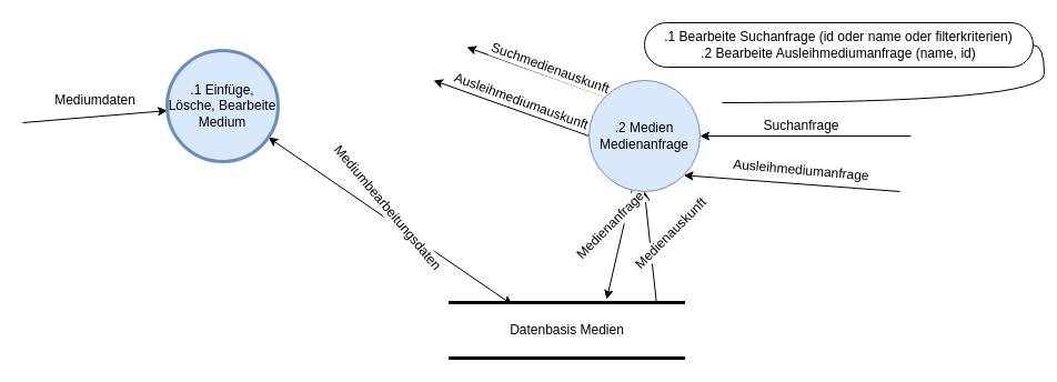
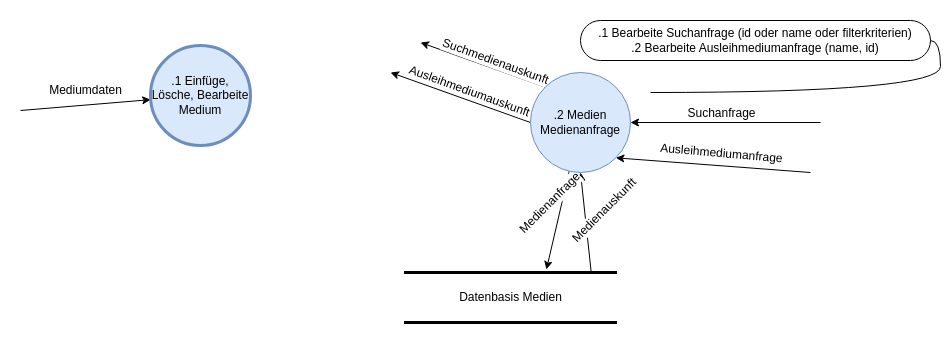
  <mxCell id="0" />
  <mxCell id="1" parent="0" />
- <mxCell id="2" style="rounded=0;orthogonalLoop=1;jettySize=auto;html=1;entryX=0.267;entryY=0.04;entryDx=0;entryDy=0;entryPerimeter=0;startArrow=classic;startFill=1;" edge="1" parent="1" source="6" target="9"><mxGeometry relative="1" as="geometry" /></mxCell>
- <mxCell id="3" value="Mediumbearbeitungsdaten" style="text;html=1;align=center;verticalAlign=middle;resizable=0;points=[];;labelBackgroundColor=#ffffff;rotation=50;" vertex="1" connectable="0" parent="2"><mxGeometry x="-0.212" y="1" relative="1" as="geometry"><mxPoint x="21" y="4" as="offset" /></mxGeometry></mxCell>
  <mxCell id="4" style="edgeStyle=none;rounded=0;orthogonalLoop=1;jettySize=auto;html=1;startArrow=classic;startFill=1;endArrow=none;endFill=0;" edge="1" parent="1" source="6"><mxGeometry relative="1" as="geometry"><mxPoint x="20" y="110" as="targetPoint" /></mxGeometry></mxCell>
  <mxCell id="5" value="Mediumdaten" style="text;html=1;align=center;verticalAlign=middle;resizable=0;points=[];;labelBackgroundColor=#ffffff;" vertex="1" connectable="0" parent="4"><mxGeometry x="0.467" y="1" relative="1" as="geometry"><mxPoint x="30" y="-19" as="offset" /></mxGeometry></mxCell>
  <mxCell id="6" value=".1 Einfüge, Lösche, Bearbeite Medium" style="ellipse;whiteSpace=wrap;html=1;aspect=fixed;fillColor=#dae8fc;strokeColor=#6c8ebf;strokeWidth=3;" vertex="1" parent="1"><mxGeometry x="150" y="45" width="100" height="100" as="geometry" /></mxCell>
  <mxCell id="7" style="edgeStyle=none;rounded=0;orthogonalLoop=1;jettySize=auto;html=1;exitX=0.886;exitY=0.06;exitDx=0;exitDy=0;entryX=0.5;entryY=1;entryDx=0;entryDy=0;startArrow=none;startFill=0;exitPerimeter=0;" edge="1" parent="1" source="9" target="20"><mxGeometry relative="1" as="geometry" /></mxCell>
  <mxCell id="8" value="Medienauskunft" style="text;html=1;align=center;verticalAlign=middle;resizable=0;points=[];;labelBackgroundColor=#ffffff;rotation=-45;" vertex="1" connectable="0" parent="7"><mxGeometry x="-0.441" y="-2" relative="1" as="geometry"><mxPoint x="13.5" y="-35.5" as="offset" /></mxGeometry></mxCell>
  <mxCell id="9" value="Datenbasis Medien" style="html=1;dashed=0;whitespace=wrap;shape=partialRectangle;right=0;left=0;fillColor=#FFFFFF;strokeColor=#000000;strokeWidth=3;" vertex="1" parent="1"><mxGeometry x="405" y="272" width="210" height="50" as="geometry" /></mxCell>
  <mxCell id="10" style="edgeStyle=none;rounded=0;orthogonalLoop=1;jettySize=auto;html=1;entryX=0.671;entryY=-0.06;entryDx=0;entryDy=0;entryPerimeter=0;" edge="1" parent="1" source="20" target="9"><mxGeometry relative="1" as="geometry" /></mxCell>
  <mxCell id="11" value="Medienanfrage" style="text;html=1;align=center;verticalAlign=middle;resizable=0;points=[];;labelBackgroundColor=#ffffff;rotation=-45;" vertex="1" connectable="0" parent="10"><mxGeometry x="-0.3" y="1" relative="1" as="geometry"><mxPoint x="-13.5" y="-2.5" as="offset" /></mxGeometry></mxCell>
  <mxCell id="12" style="edgeStyle=none;rounded=0;orthogonalLoop=1;jettySize=auto;html=1;exitX=1;exitY=0.5;exitDx=0;exitDy=0;startArrow=classic;startFill=1;endArrow=none;endFill=0;" edge="1" parent="1" source="20"><mxGeometry relative="1" as="geometry"><mxPoint x="820" y="122" as="targetPoint" /></mxGeometry></mxCell>
  <mxCell id="13" value="Suchanfrage" style="text;html=1;align=center;verticalAlign=middle;resizable=0;points=[];;labelBackgroundColor=#ffffff;" vertex="1" connectable="0" parent="12"><mxGeometry x="-0.274" y="-1" relative="1" as="geometry"><mxPoint x="21" y="-11" as="offset" /></mxGeometry></mxCell>
  <mxCell id="14" style="edgeStyle=none;rounded=0;orthogonalLoop=1;jettySize=auto;html=1;exitX=1;exitY=1;exitDx=0;exitDy=0;startArrow=classic;startFill=1;endArrow=none;endFill=0;" edge="1" parent="1" source="20"><mxGeometry relative="1" as="geometry"><mxPoint x="810" y="172" as="targetPoint" /></mxGeometry></mxCell>
  <mxCell id="15" value="Ausleihmediumanfrage" style="text;html=1;align=center;verticalAlign=middle;resizable=0;points=[];;labelBackgroundColor=#ffffff;rotation=5;" vertex="1" connectable="0" parent="14"><mxGeometry x="-0.356" y="-1" relative="1" as="geometry"><mxPoint x="42" y="-11" as="offset" /></mxGeometry></mxCell>
  <mxCell id="16" style="edgeStyle=none;rounded=0;orthogonalLoop=1;jettySize=auto;html=1;exitX=0;exitY=0;exitDx=0;exitDy=0;startArrow=none;startFill=0;endArrow=classic;endFill=1;" edge="1" parent="1" source="20"><mxGeometry relative="1" as="geometry"><mxPoint x="420" y="42" as="targetPoint" /></mxGeometry></mxCell>
  <mxCell id="17" value="Suchmedienauskunft" style="text;html=1;align=center;verticalAlign=middle;resizable=0;points=[];;labelBackgroundColor=#ffffff;rotation=20;" vertex="1" connectable="0" parent="16"><mxGeometry x="-0.53" y="-1" relative="1" as="geometry"><mxPoint x="-21" y="-14.5" as="offset" /></mxGeometry></mxCell>
  <mxCell id="18" style="edgeStyle=none;rounded=0;orthogonalLoop=1;jettySize=auto;html=1;exitX=0;exitY=0.5;exitDx=0;exitDy=0;startArrow=none;startFill=0;endArrow=classic;endFill=1;" edge="1" parent="1" source="20"><mxGeometry relative="1" as="geometry"><mxPoint x="390" y="72" as="targetPoint" /></mxGeometry></mxCell>
  <mxCell id="19" value="Ausleihmediumauskunft" style="text;html=1;align=center;verticalAlign=middle;resizable=0;points=[];;labelBackgroundColor=#ffffff;rotation=20;" vertex="1" connectable="0" parent="18"><mxGeometry x="0.42" y="3" relative="1" as="geometry"><mxPoint x="40" y="1" as="offset" /></mxGeometry></mxCell>
  <mxCell id="20" value=".2 Medien Medienanfrage" style="ellipse;whiteSpace=wrap;html=1;aspect=fixed;fillColor=#dae8fc;strokeColor=#6c8ebf;strokeWidth=1;" vertex="1" parent="1"><mxGeometry x="530" y="72" width="100" height="100" as="geometry" /></mxCell>
  <mxCell id="21" value=".1 Bearbeite Suchanfrage (id oder name oder filterkriterien)&lt;br&gt;.2 Bearbeite Ausleihmediumanfrage (name, id)" style="whiteSpace=wrap;html=1;rounded=1;arcSize=50;align=center;verticalAlign=middle;container=1;recursiveResize=0;strokeWidth=1;autosize=1;spacing=4;treeFolding=1;treeMoving=1;" vertex="1" parent="1"><mxGeometry x="580" y="20" width="350" height="40" as="geometry" /></mxCell>
  <mxCell id="22" value="" style="edgeStyle=entityRelationEdgeStyle;startArrow=none;endArrow=none;segment=10;curved=1;" edge="1" target="21" parent="1"><mxGeometry relative="1" as="geometry"><mxPoint x="650" y="92" as="sourcePoint" /></mxGeometry></mxCell>
